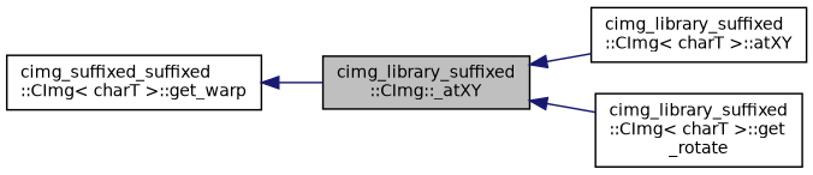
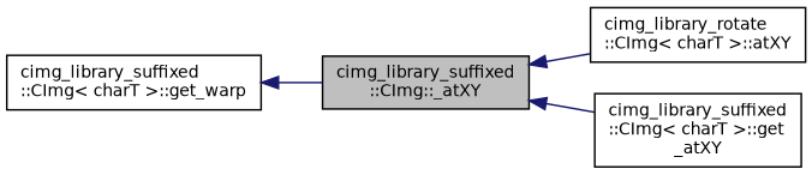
  digraph {
    rankdir=LR
    node [color=black fillcolor=white fontname=Helvetica fontsize=10 shape=record style=filled]
    edge [color=midnightblue dir=back fontname=Helvetica fontsize=10 labelfontname=Helvetica labelfontsize=10 style=solid]
    n1 [fillcolor=grey75 fontcolor=black height=0.2 label="cimg_library_suffixed\l::CImg::_atXY" width=0.4]
-   n2 [height=0.2 label="cimg_library_suffixed\l::CImg\< charT \>::atXY" width=0.4]
-   n3 [height=0.2 label="cimg_library_suffixed\l::CImg\< charT \>::get\l_rotate" width=0.4]
-   n4 [height=0.2 label="cimg_suffixed_suffixed\l::CImg\< charT \>::get_warp" width=0.4]
+   n2 [height=0.2 label="cimg_library_rotate\l::CImg\< charT \>::atXY" width=0.4]
+   n3 [height=0.2 label="cimg_library_suffixed\l::CImg\< charT \>::get\l_atXY" width=0.4]
+   n4 [height=0.2 label="cimg_library_suffixed\l::CImg\< charT \>::get_warp" width=0.4]
    n1 -> n2
    n1 -> n3
    n4 -> n1
  }
